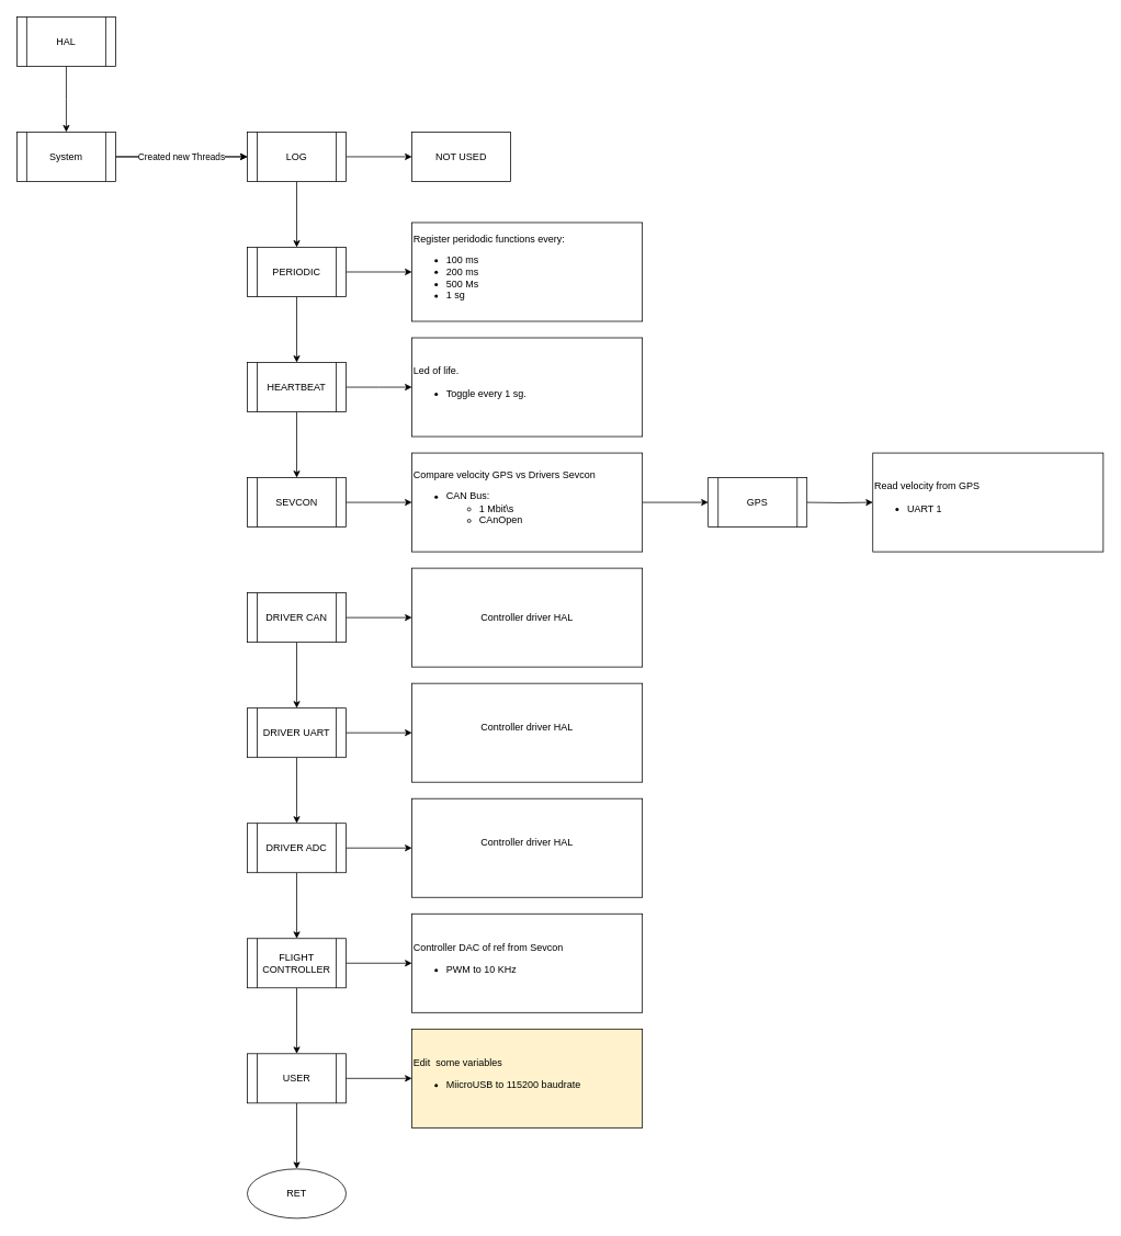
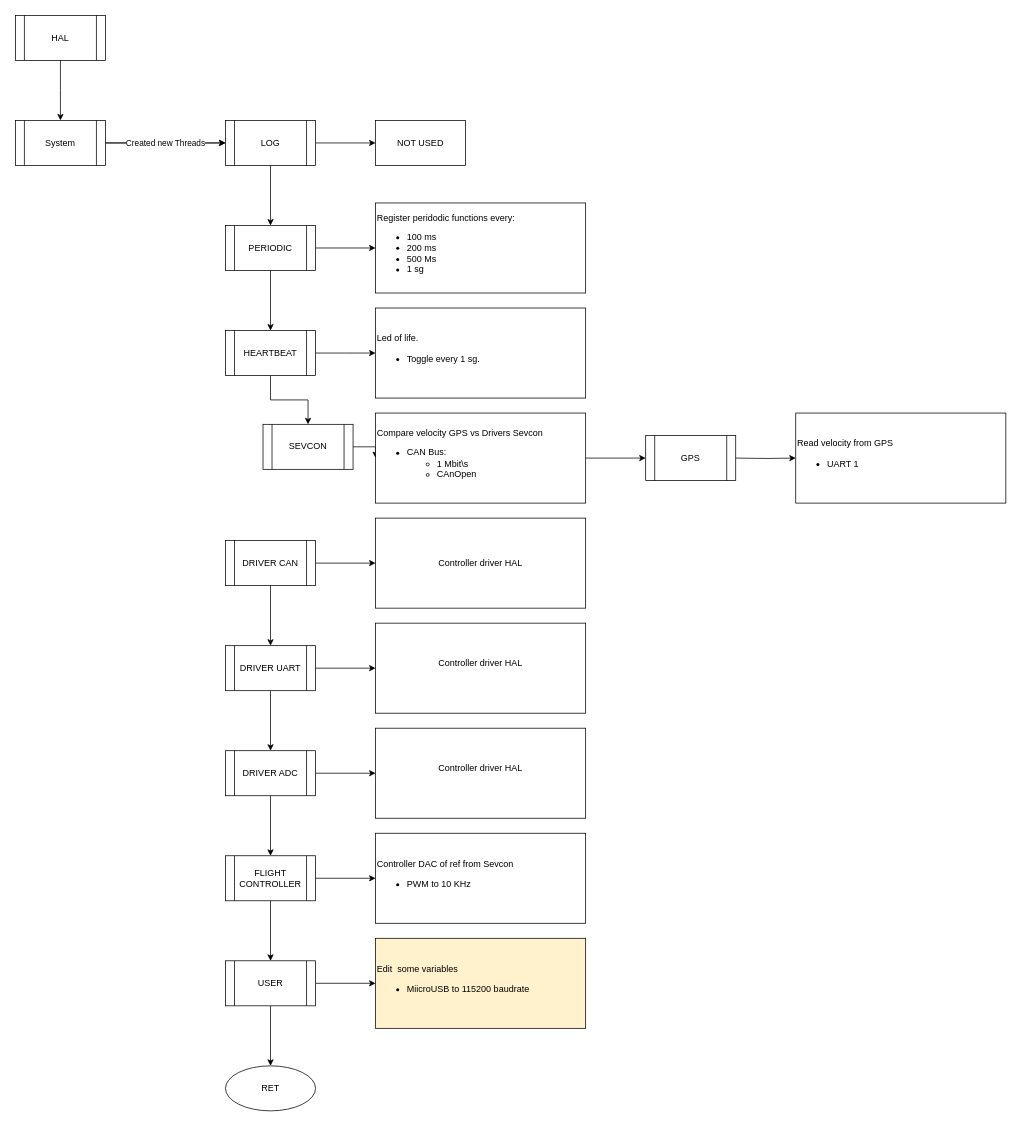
  <mxCell id="0" />
  <mxCell id="1" parent="0" />
  <mxCell id="2" value="" style="edgeStyle=orthogonalEdgeStyle;rounded=0;orthogonalLoop=1;jettySize=auto;html=1;" parent="1" source="3" edge="1"><mxGeometry relative="1" as="geometry"><mxPoint x="80" y="160" as="targetPoint" /></mxGeometry></mxCell>
  <mxCell id="3" value="HAL" style="shape=process;whiteSpace=wrap;html=1;backgroundOutline=1;" parent="1" vertex="1"><mxGeometry x="20" y="20" width="120" height="60" as="geometry" /></mxCell>
  <mxCell id="4" value="" style="edgeStyle=orthogonalEdgeStyle;rounded=0;orthogonalLoop=1;jettySize=auto;html=1;" parent="1" source="6" target="9" edge="1"><mxGeometry relative="1" as="geometry" /></mxCell>
  <mxCell id="5" value="Created new Threads" style="edgeStyle=orthogonalEdgeStyle;rounded=0;orthogonalLoop=1;jettySize=auto;html=1;" parent="1" source="6" target="9" edge="1"><mxGeometry relative="1" as="geometry" /></mxCell>
  <mxCell id="6" value="System" style="shape=process;whiteSpace=wrap;html=1;backgroundOutline=1;" parent="1" vertex="1"><mxGeometry x="20" y="160" width="120" height="60" as="geometry" /></mxCell>
  <mxCell id="7" value="" style="edgeStyle=orthogonalEdgeStyle;rounded=0;orthogonalLoop=1;jettySize=auto;html=1;" parent="1" source="9" target="12" edge="1"><mxGeometry relative="1" as="geometry" /></mxCell>
  <mxCell id="8" value="" style="edgeStyle=orthogonalEdgeStyle;rounded=0;orthogonalLoop=1;jettySize=auto;html=1;" parent="1" source="9" target="34" edge="1"><mxGeometry relative="1" as="geometry" /></mxCell>
  <mxCell id="9" value="LOG" style="shape=process;whiteSpace=wrap;html=1;backgroundOutline=1;" parent="1" vertex="1"><mxGeometry x="300" y="160" width="120" height="60" as="geometry" /></mxCell>
  <mxCell id="10" value="" style="edgeStyle=orthogonalEdgeStyle;rounded=0;orthogonalLoop=1;jettySize=auto;html=1;" parent="1" source="12" target="15" edge="1"><mxGeometry relative="1" as="geometry" /></mxCell>
  <mxCell id="11" value="" style="edgeStyle=orthogonalEdgeStyle;rounded=0;orthogonalLoop=1;jettySize=auto;html=1;" parent="1" source="12" target="35" edge="1"><mxGeometry relative="1" as="geometry" /></mxCell>
  <mxCell id="12" value="PERIODIC" style="shape=process;whiteSpace=wrap;html=1;backgroundOutline=1;" parent="1" vertex="1"><mxGeometry x="300" y="300" width="120" height="60" as="geometry" /></mxCell>
  <mxCell id="13" value="" style="edgeStyle=orthogonalEdgeStyle;rounded=0;orthogonalLoop=1;jettySize=auto;html=1;" parent="1" source="15" target="17" edge="1"><mxGeometry relative="1" as="geometry" /></mxCell>
  <mxCell id="14" value="" style="edgeStyle=orthogonalEdgeStyle;rounded=0;orthogonalLoop=1;jettySize=auto;html=1;" parent="1" source="15" edge="1"><mxGeometry relative="1" as="geometry"><mxPoint x="500" y="470" as="targetPoint" /></mxGeometry></mxCell>
  <mxCell id="15" value="HEARTBEAT" style="shape=process;whiteSpace=wrap;html=1;backgroundOutline=1;" parent="1" vertex="1"><mxGeometry x="300" y="440" width="120" height="60" as="geometry" /></mxCell>
  <mxCell id="16" style="edgeStyle=orthogonalEdgeStyle;rounded=0;orthogonalLoop=1;jettySize=auto;html=1;exitX=1;exitY=0.5;exitDx=0;exitDy=0;entryX=0;entryY=0.5;entryDx=0;entryDy=0;" parent="1" source="17" target="38" edge="1"><mxGeometry relative="1" as="geometry" /></mxCell>
- <mxCell id="17" value="SEVCON" style="shape=process;whiteSpace=wrap;html=1;backgroundOutline=1;" parent="1" vertex="1"><mxGeometry x="300" y="580" width="120" height="60" as="geometry" /></mxCell>
+ <mxCell id="17" value="SEVCON" style="shape=process;whiteSpace=wrap;html=1;backgroundOutline=1;" parent="1" vertex="1"><mxGeometry x="350" y="565" width="120" height="60" as="geometry" /></mxCell>
  <mxCell id="18" value="" style="edgeStyle=orthogonalEdgeStyle;rounded=0;orthogonalLoop=1;jettySize=auto;html=1;" parent="1" source="20" target="23" edge="1"><mxGeometry relative="1" as="geometry" /></mxCell>
  <mxCell id="19" style="edgeStyle=orthogonalEdgeStyle;rounded=0;orthogonalLoop=1;jettySize=auto;html=1;exitX=1;exitY=0.5;exitDx=0;exitDy=0;entryX=0;entryY=0.5;entryDx=0;entryDy=0;" parent="1" source="20" target="39" edge="1"><mxGeometry relative="1" as="geometry" /></mxCell>
  <mxCell id="20" value="DRIVER CAN" style="shape=process;whiteSpace=wrap;html=1;backgroundOutline=1;" parent="1" vertex="1"><mxGeometry x="300" y="720" width="120" height="60" as="geometry" /></mxCell>
  <mxCell id="21" value="" style="edgeStyle=orthogonalEdgeStyle;rounded=0;orthogonalLoop=1;jettySize=auto;html=1;" parent="1" source="23" target="26" edge="1"><mxGeometry relative="1" as="geometry" /></mxCell>
  <mxCell id="22" style="edgeStyle=orthogonalEdgeStyle;rounded=0;orthogonalLoop=1;jettySize=auto;html=1;exitX=1;exitY=0.5;exitDx=0;exitDy=0;entryX=0;entryY=0.5;entryDx=0;entryDy=0;" parent="1" source="23" target="40" edge="1"><mxGeometry relative="1" as="geometry" /></mxCell>
  <mxCell id="23" value="DRIVER UART" style="shape=process;whiteSpace=wrap;html=1;backgroundOutline=1;" parent="1" vertex="1"><mxGeometry x="300" y="860" width="120" height="60" as="geometry" /></mxCell>
  <mxCell id="24" value="" style="edgeStyle=orthogonalEdgeStyle;rounded=0;orthogonalLoop=1;jettySize=auto;html=1;" parent="1" source="26" target="29" edge="1"><mxGeometry relative="1" as="geometry" /></mxCell>
  <mxCell id="25" style="edgeStyle=orthogonalEdgeStyle;rounded=0;orthogonalLoop=1;jettySize=auto;html=1;exitX=1;exitY=0.5;exitDx=0;exitDy=0;entryX=0;entryY=0.5;entryDx=0;entryDy=0;" parent="1" source="26" target="41" edge="1"><mxGeometry relative="1" as="geometry" /></mxCell>
  <mxCell id="26" value="DRIVER ADC" style="shape=process;whiteSpace=wrap;html=1;backgroundOutline=1;" parent="1" vertex="1"><mxGeometry x="300" y="1000" width="120" height="60" as="geometry" /></mxCell>
  <mxCell id="27" value="" style="edgeStyle=orthogonalEdgeStyle;rounded=0;orthogonalLoop=1;jettySize=auto;html=1;" parent="1" source="29" target="32" edge="1"><mxGeometry relative="1" as="geometry" /></mxCell>
  <mxCell id="28" style="edgeStyle=orthogonalEdgeStyle;rounded=0;orthogonalLoop=1;jettySize=auto;html=1;exitX=1;exitY=0.5;exitDx=0;exitDy=0;entryX=0;entryY=0.5;entryDx=0;entryDy=0;" parent="1" source="29" target="42" edge="1"><mxGeometry relative="1" as="geometry" /></mxCell>
  <mxCell id="29" value="FLIGHT CONTROLLER" style="shape=process;whiteSpace=wrap;html=1;backgroundOutline=1;" parent="1" vertex="1"><mxGeometry x="300" y="1140" width="120" height="60" as="geometry" /></mxCell>
  <mxCell id="30" value="" style="edgeStyle=orthogonalEdgeStyle;rounded=0;orthogonalLoop=1;jettySize=auto;html=1;" parent="1" source="32" target="33" edge="1"><mxGeometry relative="1" as="geometry" /></mxCell>
  <mxCell id="31" style="edgeStyle=orthogonalEdgeStyle;rounded=0;orthogonalLoop=1;jettySize=auto;html=1;exitX=1;exitY=0.5;exitDx=0;exitDy=0;entryX=0;entryY=0.5;entryDx=0;entryDy=0;" parent="1" source="32" target="43" edge="1"><mxGeometry relative="1" as="geometry" /></mxCell>
  <mxCell id="32" value="USER" style="shape=process;whiteSpace=wrap;html=1;backgroundOutline=1;" parent="1" vertex="1"><mxGeometry x="300" y="1280" width="120" height="60" as="geometry" /></mxCell>
  <mxCell id="33" value="RET" style="ellipse;whiteSpace=wrap;html=1;" parent="1" vertex="1"><mxGeometry x="300" y="1420" width="120" height="60" as="geometry" /></mxCell>
  <mxCell id="34" value="NOT USED" style="whiteSpace=wrap;html=1;" parent="1" vertex="1"><mxGeometry x="500" y="160" width="120" height="60" as="geometry" /></mxCell>
  <mxCell id="35" value="&lt;div align=&quot;left&quot;&gt;Register peridodic functions every:&lt;/div&gt;&lt;ul&gt;&lt;li&gt;100 ms&lt;/li&gt;&lt;li&gt;200 ms &lt;/li&gt;&lt;li&gt;500 Ms&lt;/li&gt;&lt;li&gt;1 sg&lt;/li&gt;&lt;/ul&gt;" style="whiteSpace=wrap;html=1;align=left;" parent="1" vertex="1"><mxGeometry x="500" y="270" width="280" height="120" as="geometry" /></mxCell>
  <mxCell id="36" value="&lt;div align=&quot;left&quot;&gt;Led of life.&lt;/div&gt;&lt;div align=&quot;left&quot;&gt;&lt;ul&gt;&lt;li&gt;Toggle every 1 sg.&lt;/li&gt;&lt;/ul&gt;&lt;/div&gt;" style="whiteSpace=wrap;html=1;align=left;" parent="1" vertex="1"><mxGeometry x="500" y="410" width="280" height="120" as="geometry" /></mxCell>
  <mxCell id="37" value="" style="edgeStyle=orthogonalEdgeStyle;rounded=0;orthogonalLoop=1;jettySize=auto;html=1;" parent="1" source="38" target="44" edge="1"><mxGeometry relative="1" as="geometry" /></mxCell>
  <mxCell id="38" value="&lt;div align=&quot;left&quot;&gt;Compare velocity GPS vs Drivers Sevcon&lt;br&gt;&lt;/div&gt;&lt;ul&gt;&lt;li&gt;CAN Bus:&lt;/li&gt;&lt;ul&gt;&lt;li&gt;1 Mbit\s&lt;/li&gt;&lt;li&gt;CAnOpen&lt;/li&gt;&lt;/ul&gt;&lt;/ul&gt;" style="whiteSpace=wrap;html=1;align=left;" parent="1" vertex="1"><mxGeometry x="500" y="550" width="280" height="120" as="geometry" /></mxCell>
  <mxCell id="39" value="Controller driver HAL" style="whiteSpace=wrap;html=1;" parent="1" vertex="1"><mxGeometry x="500" y="690" width="280" height="120" as="geometry" /></mxCell>
  <mxCell id="40" value="&#10;Controller driver HAL&#10;&#10;" style="whiteSpace=wrap;html=1;" parent="1" vertex="1"><mxGeometry x="500" y="830" width="280" height="120" as="geometry" /></mxCell>
  <mxCell id="41" value="&#10;Controller driver HAL&#10;&#10;" style="whiteSpace=wrap;html=1;" parent="1" vertex="1"><mxGeometry x="500" y="970" width="280" height="120" as="geometry" /></mxCell>
  <mxCell id="42" value="&lt;div align=&quot;left&quot;&gt;Controller DAC of ref from Sevcon&lt;/div&gt;&lt;div align=&quot;left&quot;&gt;&lt;ul&gt;&lt;li&gt;PWM to 10 KHz&lt;/li&gt;&lt;/ul&gt;&lt;/div&gt;" style="whiteSpace=wrap;html=1;align=left;" parent="1" vertex="1"><mxGeometry x="500" y="1110" width="280" height="120" as="geometry" /></mxCell>
  <mxCell id="43" value="&lt;div align=&quot;left&quot;&gt;Edit&amp;nbsp; some variables&lt;/div&gt;&lt;div align=&quot;left&quot;&gt;&lt;ul&gt;&lt;li&gt;MiicroUSB to 115200 baudrate&lt;/li&gt;&lt;/ul&gt;&lt;/div&gt;" style="whiteSpace=wrap;html=1;align=left;fillColor=#fff2cc;" parent="1" vertex="1"><mxGeometry x="500" y="1250" width="280" height="120" as="geometry" /></mxCell>
  <mxCell id="44" value="GPS" style="shape=process;whiteSpace=wrap;html=1;backgroundOutline=1;" parent="1" vertex="1"><mxGeometry x="860" y="580" width="120" height="60" as="geometry" /></mxCell>
  <mxCell id="45" style="edgeStyle=orthogonalEdgeStyle;rounded=0;orthogonalLoop=1;jettySize=auto;html=1;exitX=1;exitY=0.5;exitDx=0;exitDy=0;entryX=0;entryY=0.5;entryDx=0;entryDy=0;" parent="1" target="46" edge="1"><mxGeometry relative="1" as="geometry"><mxPoint x="980" y="610" as="sourcePoint" /></mxGeometry></mxCell>
  <mxCell id="46" value="&lt;div align=&quot;left&quot;&gt;Read velocity from GPS&lt;/div&gt;&lt;div align=&quot;left&quot;&gt;&lt;ul&gt;&lt;li&gt;UART 1&lt;/li&gt;&lt;/ul&gt;&lt;/div&gt;" style="whiteSpace=wrap;html=1;align=left;" parent="1" vertex="1"><mxGeometry x="1060" y="550" width="280" height="120" as="geometry" /></mxCell>
